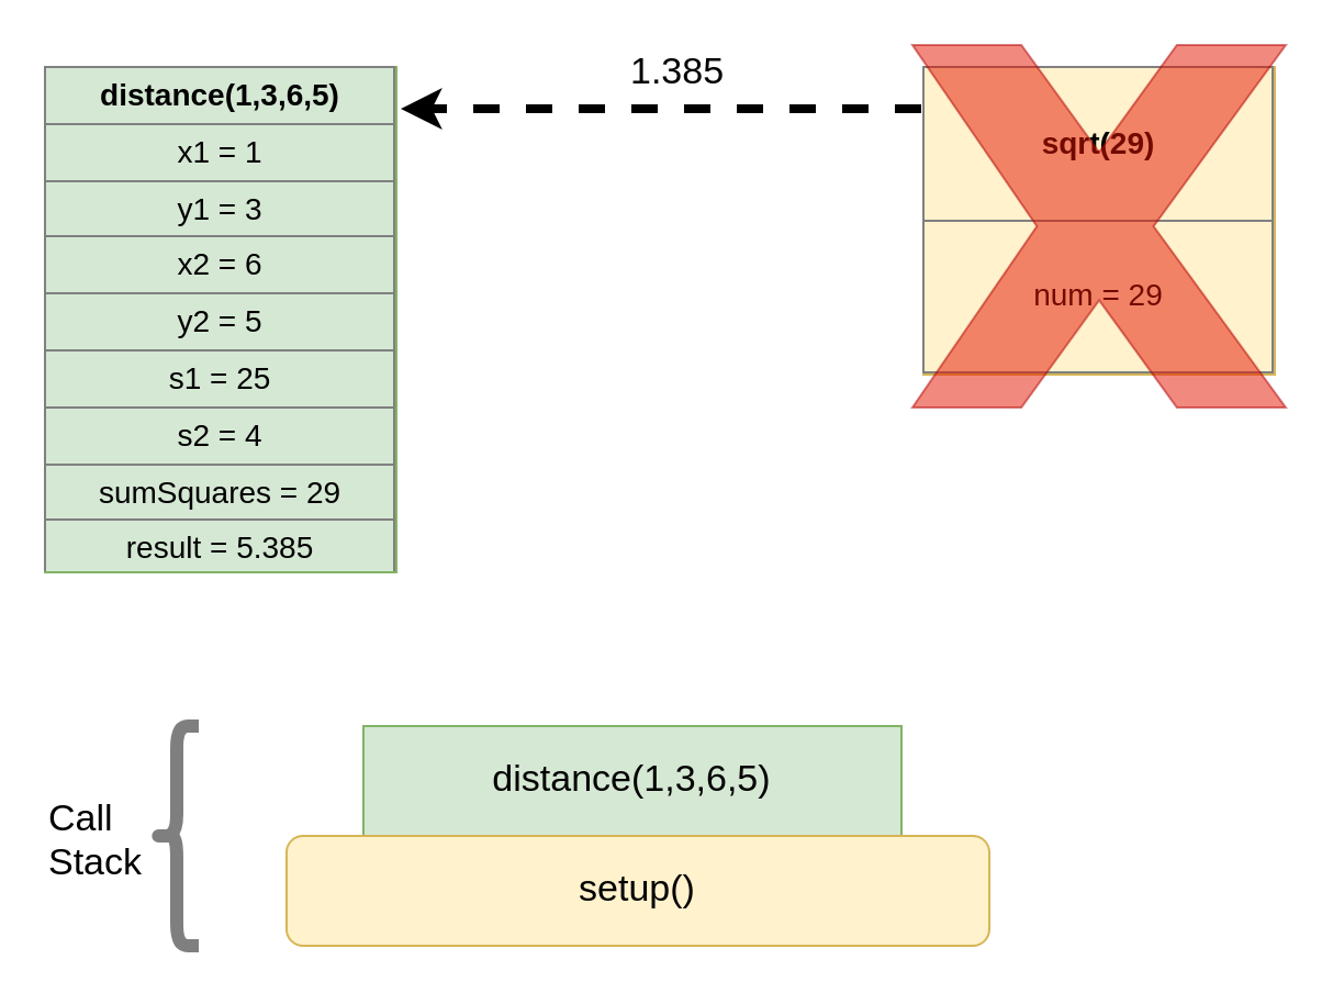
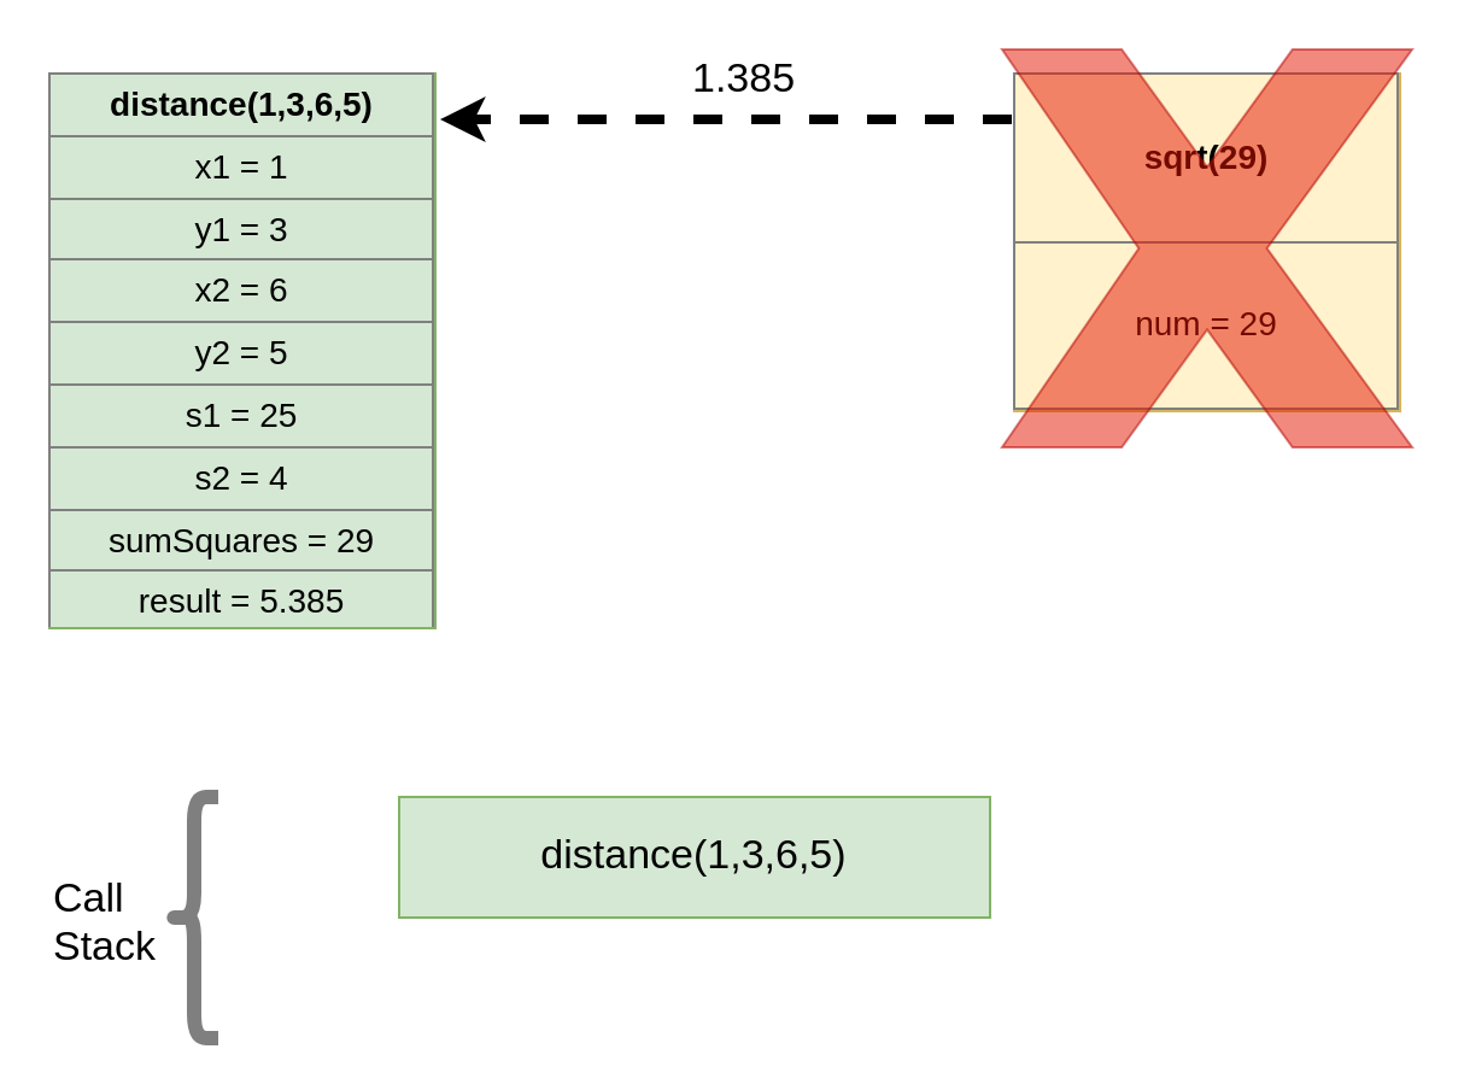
  <mxCell id="0" />
  <mxCell id="1" parent="0" />
  <mxCell id="2" value="&lt;table border=&quot;1&quot; width=&quot;100%&quot; cellpadding=&quot;4&quot; style=&quot;width: 100% ; height: 100% ; border-collapse: collapse ; font-size: 14px&quot;&gt;&lt;tbody style=&quot;font-size: 14px&quot;&gt;&lt;tr style=&quot;font-size: 14px&quot;&gt;&lt;th align=&quot;center&quot; style=&quot;font-size: 14px&quot;&gt;sqrt(29)&lt;/th&gt;&lt;/tr&gt;&lt;tr style=&quot;font-size: 14px&quot;&gt;&lt;td align=&quot;center&quot; style=&quot;font-size: 14px&quot;&gt;num = 29&lt;/td&gt;&lt;/tr&gt;&lt;/tbody&gt;&lt;/table&gt;" style="text;html=1;strokeColor=#d6b656;fillColor=#fff2cc;overflow=fill;fontSize=14;" parent="1" vertex="1"><mxGeometry x="420" y="30" width="160" height="140" as="geometry" /></mxCell>
  <mxCell id="3" value="distance(1,3,6,5)" style="whiteSpace=wrap;html=1;fillColor=#d5e8d4;strokeColor=#82b366;fontSize=17;rounded=0;" parent="1" vertex="1"><mxGeometry x="165" y="330" width="245" height="50" as="geometry" /></mxCell>
- <mxCell id="4" value="setup()" style="rounded=1;whiteSpace=wrap;html=1;fillColor=#fff2cc;strokeColor=#d6b656;fontSize=17;" parent="1" vertex="1"><mxGeometry x="130" y="380" width="320" height="50" as="geometry" /></mxCell>
  <mxCell id="5" value="&lt;table border=&quot;1&quot; width=&quot;100%&quot; cellpadding=&quot;4&quot; style=&quot;width: 100% ; height: 100% ; border-collapse: collapse ; font-size: 14px&quot;&gt;&lt;tbody style=&quot;font-size: 14px&quot;&gt;&lt;tr style=&quot;font-size: 14px&quot;&gt;&lt;th style=&quot;font-size: 14px&quot;&gt;&lt;b style=&quot;font-size: 14px&quot;&gt;distance(1,3,6,5)&lt;/b&gt;&lt;/th&gt;&lt;/tr&gt;&lt;tr style=&quot;font-size: 14px&quot;&gt;&lt;td style=&quot;font-size: 14px&quot;&gt;x1 = 1&lt;/td&gt;&lt;/tr&gt;&lt;tr style=&quot;font-size: 14px&quot;&gt;&lt;td style=&quot;font-size: 14px&quot;&gt;&lt;span style=&quot;font-size: 14px&quot;&gt;y1 = 3&lt;/span&gt;&lt;br style=&quot;font-size: 14px&quot;&gt;&lt;/td&gt;&lt;/tr&gt;&lt;tr style=&quot;font-size: 14px&quot;&gt;&lt;td style=&quot;font-size: 14px&quot;&gt;x2 = 6&lt;/td&gt;&lt;/tr&gt;&lt;tr style=&quot;font-size: 14px&quot;&gt;&lt;td style=&quot;font-size: 14px&quot;&gt;y2 = 5&lt;/td&gt;&lt;/tr&gt;&lt;tr&gt;&lt;td&gt;s1 = 25&lt;/td&gt;&lt;/tr&gt;&lt;tr&gt;&lt;td&gt;s2 = 4&lt;/td&gt;&lt;/tr&gt;&lt;tr&gt;&lt;td&gt;sumSquares = 29&lt;/td&gt;&lt;/tr&gt;&lt;tr&gt;&lt;td&gt;result = 5.385&lt;/td&gt;&lt;/tr&gt;&lt;/tbody&gt;&lt;/table&gt;" style="text;html=1;strokeColor=#82b366;fillColor=#d5e8d4;overflow=fill;fontSize=14;align=center;" parent="1" vertex="1"><mxGeometry x="20" y="30" width="160" height="230" as="geometry" /></mxCell>
  <mxCell id="6" value="" style="endArrow=classic;html=1;strokeWidth=4;fontSize=17;dashed=1;" parent="1" edge="1"><mxGeometry width="50" height="50" relative="1" as="geometry"><mxPoint x="419" y="49" as="sourcePoint" /><mxPoint x="182" y="49" as="targetPoint" /></mxGeometry></mxCell>
  <mxCell id="7" value="1.385" style="text;html=1;resizable=0;points=[];autosize=1;align=left;verticalAlign=top;spacingTop=-4;fontSize=17;" parent="1" vertex="1"><mxGeometry x="285" y="20" width="80" height="20" as="geometry" /></mxCell>
  <mxCell id="8" value="" style="verticalLabelPosition=bottom;verticalAlign=top;html=1;shape=mxgraph.basic.x;fontSize=17;fillColor=#e51400;strokeColor=#B20000;opacity=50;fontColor=#ffffff;" parent="1" vertex="1"><mxGeometry x="415" y="20" width="170" height="165" as="geometry" /></mxCell>
  <mxCell id="9" value="" style="shape=curlyBracket;whiteSpace=wrap;html=1;rounded=1;fontSize=17;opacity=50;align=center;fontStyle=1;strokeWidth=6;" parent="1" vertex="1"><mxGeometry x="70" y="330" width="20" height="100" as="geometry" /></mxCell>
  <mxCell id="10" value="Call &lt;br&gt;Stack" style="text;html=1;resizable=0;points=[];autosize=1;align=left;verticalAlign=top;spacingTop=-4;fontSize=17;" parent="1" vertex="1"><mxGeometry x="20" y="360" width="60" height="40" as="geometry" /></mxCell>
